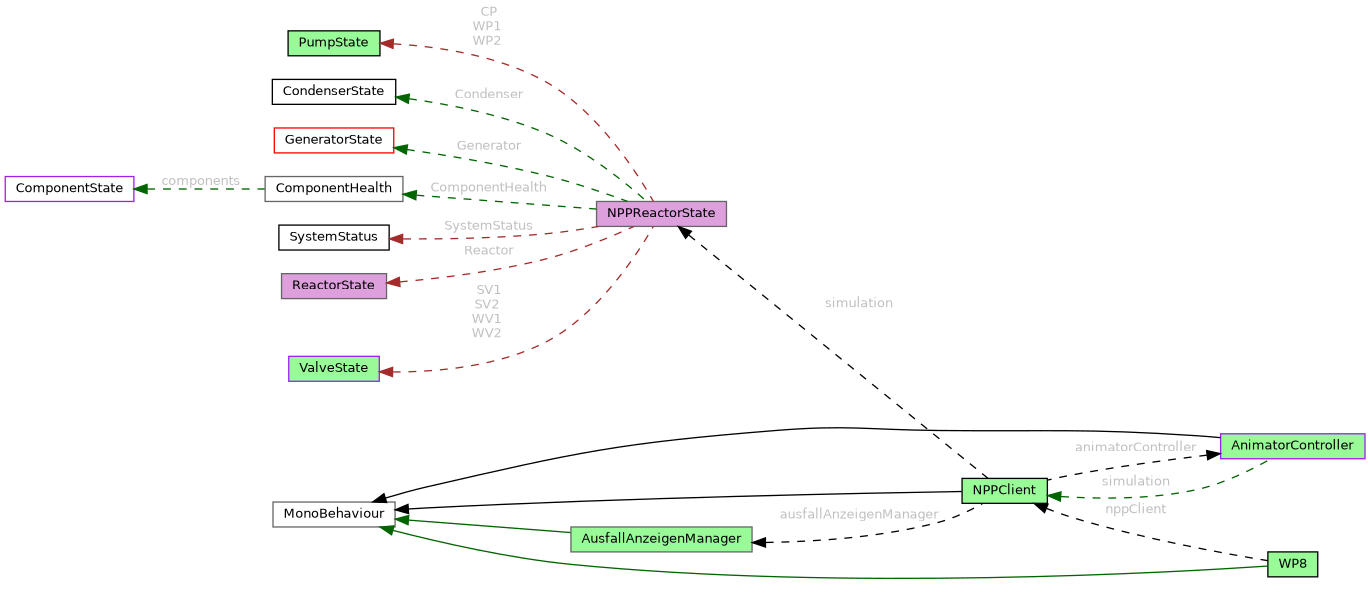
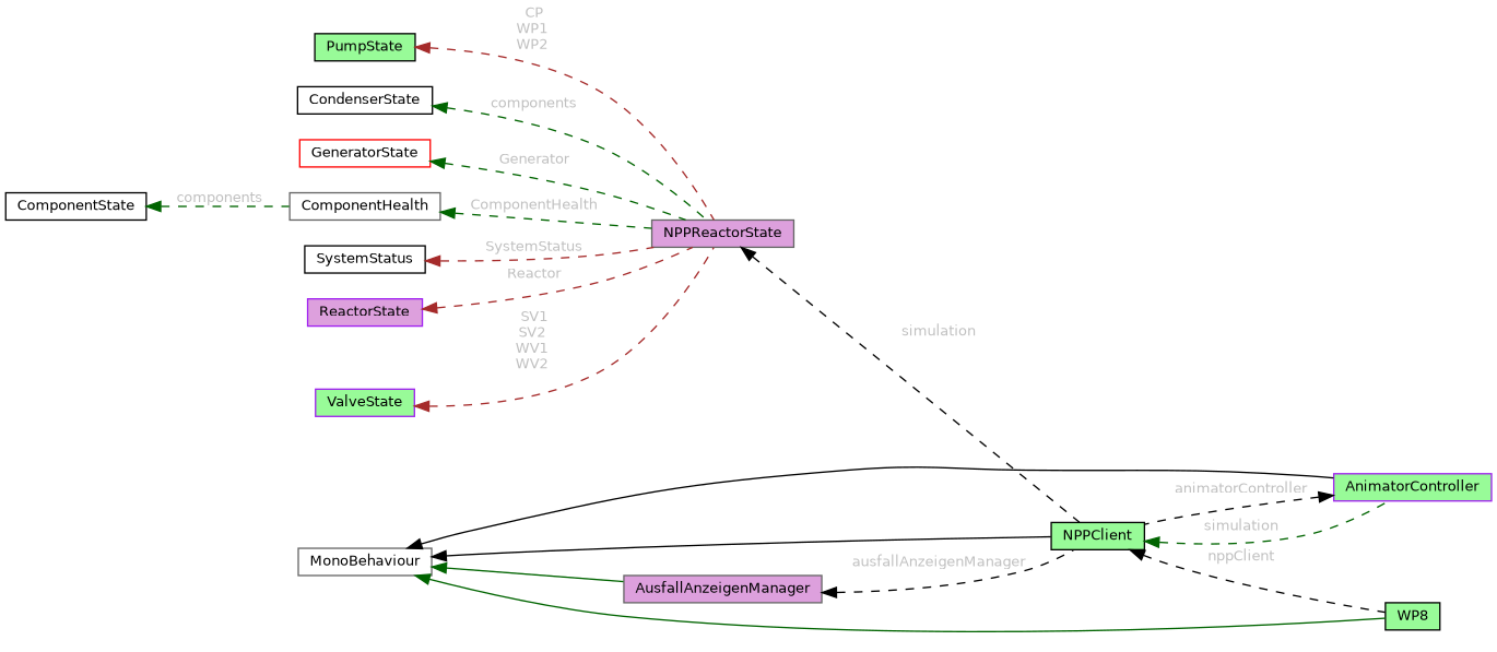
  digraph {
    rankdir=LR
    node [color=black fillcolor=white fontname=Helvetica fontsize=10 shape=box style=filled]
    edge [color=darkgreen dir=back fontname=Helvetica fontsize=10 labelfontname=Helvetica labelfontsize=10 style=dashed fontcolor=grey]
    n1 [fillcolor=palegreen fontcolor=black height=0.2 label=WP8 width=0.4]
    n2 [color=gray40 height=0.2 label=MonoBehaviour width=0.4]
    n3 [fillcolor=palegreen height=0.2 label=NPPClient width=0.4]
    n4 [color=purple fillcolor=palegreen height=0.2 label=AnimatorController width=0.4]
-   n5 [color=gray40 fillcolor=palegreen height=0.2 label=AusfallAnzeigenManager width=0.4]
+   n5 [color=gray40 fillcolor=plum height=0.2 label=AusfallAnzeigenManager width=0.4]
    n6 [color=gray40 fillcolor=plum height=0.2 label=NPPReactorState width=0.4]
    n7 [height=0.2 label=SystemStatus width=0.4]
-   n8 [color=gray40 fillcolor=plum height=0.2 label=ReactorState width=0.4]
+   n8 [color=purple fillcolor=plum height=0.2 label=ReactorState width=0.4]
    n9 [color=purple fillcolor=palegreen height=0.2 label=ValveState width=0.4]
    n10 [fillcolor=palegreen height=0.2 label=PumpState width=0.4]
    n11 [height=0.2 label=CondenserState width=0.4]
    n12 [color=red height=0.2 label=GeneratorState width=0.4]
    n13 [color=gray40 height=0.2 label=ComponentHealth width=0.4]
-   n14 [color=purple height=0.2 label=ComponentState width=0.4]
+   n14 [height=0.2 label=ComponentState width=0.4]
    n2 -> n1 [style=solid fontcolor=""]
    n2 -> n3 [color=black style=solid fontcolor=""]
    n2 -> n4 [color=black style=solid fontcolor=""]
    n2 -> n5 [style=solid fontcolor=""]
    n3 -> n1 [color=black label=" nppClient"]
    n3 -> n4 [label=" simulation"]
    n4 -> n3 [color=black label=" animatorController"]
    n5 -> n3 [color=black label=" ausfallAnzeigenManager"]
    n6 -> n3 [color=black label=" simulation"]
    n7 -> n6 [color=brown label=" SystemStatus"]
    n8 -> n6 [color=brown label=" Reactor"]
    n9 -> n6 [color=brown label=" SV1\nSV2\nWV1\nWV2"]
    n10 -> n6 [color=brown label=" CP\nWP1\nWP2"]
-   n11 -> n6 [label=" Condenser"]
+   n11 -> n6 [label=" components"]
    n12 -> n6 [label=" Generator"]
    n13 -> n6 [label=" ComponentHealth"]
    n14 -> n13 [label=" components"]
  }
